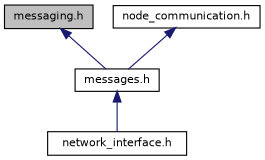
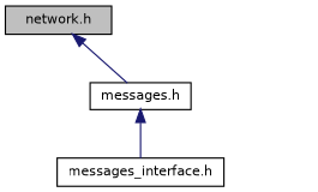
  digraph {
    node [color=black fillcolor=white fontname=Helvetica fontsize=10 shape=record style=filled]
    edge [color=midnightblue dir=back fontname=Helvetica fontsize=10 labelfontname=Helvetica labelfontsize=10 style=solid]
-   n1 [fillcolor=grey75 fontcolor=black height=0.2 label="messaging.h" width=0.4]
+   n1 [fillcolor=grey75 fontcolor=black height=0.2 label="network.h" width=0.4]
    n2 [height=0.2 label="messages.h" width=0.4]
-   n3 [height=0.2 label="node_communication.h" width=0.4]
-   n4 [height=0.2 label="network_interface.h" width=0.4]
+   n4 [height=0.2 label="messages_interface.h" width=0.4]
    n1 -> n2
    n2 -> n4
-   n3 -> n2
  }
